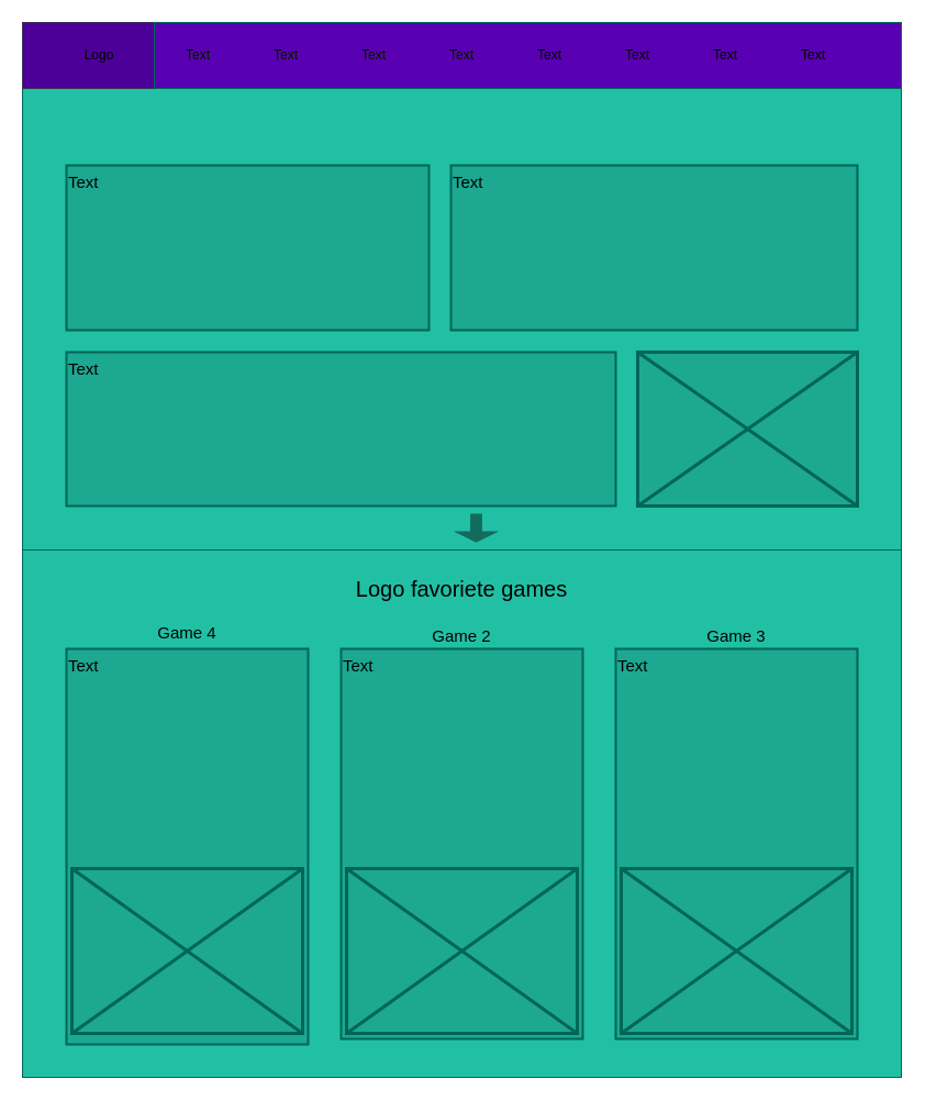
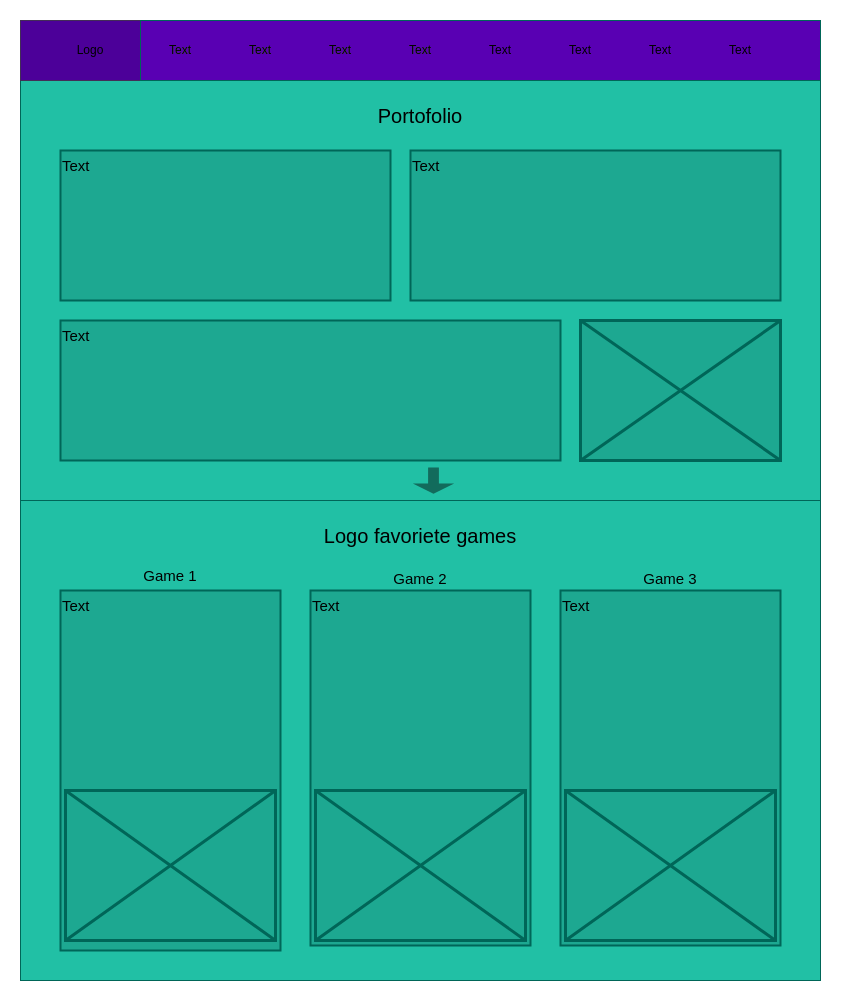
  <mxCell id="0" />
  <mxCell id="1" parent="0" />
  <mxCell id="2" value="" style="rounded=0;whiteSpace=wrap;html=1;fillColor=#21C0A5;strokeColor=#006658;fontColor=#5C5C5C;" parent="1" vertex="1"><mxGeometry y="20" width="800" height="480" as="geometry" x="20" /></mxCell>
  <mxCell id="3" value="" style="rounded=0;whiteSpace=wrap;html=1;fillColor=#4C0099;strokeColor=#432D57;fontColor=#ffffff;" parent="1" vertex="1"><mxGeometry y="20" width="120" height="60" as="geometry" x="20" /></mxCell>
  <mxCell id="4" value="" style="rounded=0;whiteSpace=wrap;html=1;fillColor=#5900B3;strokeColor=#006658;fontColor=#5C5C5C;" parent="1" vertex="1"><mxGeometry x="140" y="20" width="680" height="60" as="geometry" /></mxCell>
  <mxCell id="5" value="Text" style="text;html=1;strokeColor=none;fillColor=none;align=center;verticalAlign=middle;whiteSpace=wrap;rounded=0;fontColor=#5C5C5C;" parent="1" vertex="1"><mxGeometry x="150" y="35" width="60" height="30" as="geometry" /></mxCell>
  <mxCell id="6" value="Text" style="text;html=1;strokeColor=none;fillColor=none;align=center;verticalAlign=middle;whiteSpace=wrap;rounded=0;fontColor=#5C5C5C;" parent="1" vertex="1"><mxGeometry x="230" y="35" width="60" height="30" as="geometry" /></mxCell>
  <mxCell id="7" value="Text" style="text;html=1;strokeColor=none;fillColor=none;align=center;verticalAlign=middle;whiteSpace=wrap;rounded=0;fontColor=#5C5C5C;" parent="1" vertex="1"><mxGeometry x="310" y="35" width="60" height="30" as="geometry" /></mxCell>
  <mxCell id="8" value="Text" style="text;html=1;strokeColor=none;fillColor=none;align=center;verticalAlign=middle;whiteSpace=wrap;rounded=0;fontColor=#5C5C5C;" parent="1" vertex="1"><mxGeometry x="390" y="35" width="60" height="30" as="geometry" /></mxCell>
  <mxCell id="9" value="Text" style="text;html=1;strokeColor=none;fillColor=none;align=center;verticalAlign=middle;whiteSpace=wrap;rounded=0;fontColor=#000000;" parent="1" vertex="1"><mxGeometry x="470" y="35" width="60" height="30" as="geometry" /></mxCell>
  <mxCell id="10" value="Text" style="text;html=1;strokeColor=none;fillColor=none;align=center;verticalAlign=middle;whiteSpace=wrap;rounded=0;fontColor=#000000;" parent="1" vertex="1"><mxGeometry x="550" y="35" width="60" height="30" as="geometry" /></mxCell>
  <mxCell id="11" value="Text" style="text;html=1;strokeColor=none;fillColor=none;align=center;verticalAlign=middle;whiteSpace=wrap;rounded=0;fontColor=#000000;" parent="1" vertex="1"><mxGeometry x="630" y="35" width="60" height="30" as="geometry" /></mxCell>
  <mxCell id="12" value="Text" style="text;html=1;strokeColor=none;fillColor=none;align=center;verticalAlign=middle;whiteSpace=wrap;rounded=0;fontColor=#000000;" parent="1" vertex="1"><mxGeometry x="710" y="35" width="60" height="30" as="geometry" /></mxCell>
  <mxCell id="13" value="Logo" style="text;html=1;strokeColor=none;fillColor=none;align=center;verticalAlign=middle;whiteSpace=wrap;rounded=0;fontColor=#000000;" parent="1" vertex="1"><mxGeometry x="60" y="35" width="60" height="30" as="geometry" /></mxCell>
  <mxCell id="14" value="&lt;span style=&quot;color: rgba(0, 0, 0, 0); font-family: monospace; font-size: 0px; text-align: start;&quot;&gt;%3CmxGraphModel%3E%3Croot%3E%3CmxCell%20id%3D%220%22%2F%3E%3CmxCell%20id%3D%221%22%20parent%3D%220%22%2F%3E%3CmxCell%20id%3D%222%22%20value%3D%22%22%20style%3D%22rounded%3D0%3BwhiteSpace%3Dwrap%3Bhtml%3D1%3B%22%20vertex%3D%221%22%20parent%3D%221%22%3E%3CmxGeometry%20x%3D%2245%22%20y%3D%22810%22%20width%3D%22210%22%20height%3D%22150%22%20as%3D%22geometry%22%2F%3E%3C%2FmxCell%3E%3C%2Froot%3E%3C%2FmxGraphModel%3E&lt;/span&gt;" style="rounded=0;whiteSpace=wrap;html=1;fillColor=#1DA891;strokeColor=#006658;fontColor=#5C5C5C;strokeWidth=3;" parent="1" vertex="1"><mxGeometry x="580" y="320" width="200" height="140" as="geometry" /></mxCell>
  <mxCell id="15" value="" style="shape=umlDestroy;whiteSpace=wrap;html=1;strokeWidth=3;strokeColor=#006658;fillColor=#21C0A5;fontColor=#5C5C5C;" parent="1" vertex="1"><mxGeometry x="580" y="320" width="200" height="140" as="geometry" /></mxCell>
  <mxCell id="16" value="" style="rounded=0;whiteSpace=wrap;html=1;fillColor=#21C0A5;strokeColor=#006658;fontColor=#5C5C5C;" parent="1" vertex="1"><mxGeometry y="500" width="800" height="480" as="geometry" x="20" /></mxCell>
+ <mxCell id="17" value="Portofolio" style="text;html=1;strokeColor=none;fillColor=none;align=center;verticalAlign=middle;whiteSpace=wrap;rounded=0;fontSize=20;fontColor=#000000;" parent="1" vertex="1"><mxGeometry x="30" y="90" width="780" height="50" as="geometry" /></mxCell>
  <mxCell id="18" value="Logo favoriete games" style="text;html=1;strokeColor=none;fillColor=none;align=center;verticalAlign=middle;whiteSpace=wrap;rounded=0;fontSize=20;fontColor=#000000;" parent="1" vertex="1"><mxGeometry x="30" y="510" width="780" height="50" as="geometry" /></mxCell>
  <mxCell id="19" value="" style="verticalLabelPosition=bottom;verticalAlign=top;html=1;shape=mxgraph.basic.rect;fillColor2=none;strokeWidth=2;size=20;indent=5;fontSize=20;fillColor=#1DA891;strokeColor=#006658;fontColor=#5C5C5C;" parent="1" vertex="1"><mxGeometry x="60" y="320" width="500" height="140" as="geometry" /></mxCell>
  <mxCell id="20" value="" style="verticalLabelPosition=bottom;verticalAlign=top;html=1;shape=mxgraph.basic.rect;fillColor2=none;strokeWidth=2;size=20;indent=5;fontSize=20;fillColor=#1DA891;strokeColor=#006658;fontColor=#5C5C5C;" parent="1" vertex="1"><mxGeometry x="410" y="150" width="370" height="150" as="geometry" /></mxCell>
  <mxCell id="21" value="" style="verticalLabelPosition=bottom;verticalAlign=top;html=1;shape=mxgraph.basic.rect;fillColor2=none;strokeWidth=2;size=20;indent=5;fontSize=20;fillColor=#1DA891;strokeColor=#006658;fontColor=#5C5C5C;" parent="1" vertex="1"><mxGeometry x="60" y="150" width="330" height="150" as="geometry" /></mxCell>
  <mxCell id="22" value="" style="verticalLabelPosition=bottom;verticalAlign=top;html=1;shape=mxgraph.basic.rect;fillColor2=none;strokeWidth=2;size=20;indent=5;fontSize=20;fillColor=#1DA891;strokeColor=#006658;fontColor=#5C5C5C;" parent="1" vertex="1"><mxGeometry x="60" y="590" width="220" height="360" as="geometry" /></mxCell>
  <mxCell id="23" value="" style="verticalLabelPosition=bottom;verticalAlign=top;html=1;shape=mxgraph.basic.rect;fillColor2=none;strokeWidth=2;size=20;indent=5;fontSize=20;fillColor=#1DA891;strokeColor=#006658;fontColor=#5C5C5C;" parent="1" vertex="1"><mxGeometry x="310" y="590" width="220" height="355" as="geometry" /></mxCell>
  <mxCell id="24" value="" style="verticalLabelPosition=bottom;verticalAlign=top;html=1;shape=mxgraph.basic.rect;fillColor2=none;strokeWidth=2;size=20;indent=5;fontSize=20;fillColor=#1DA891;strokeColor=#006658;fontColor=#5C5C5C;" parent="1" vertex="1"><mxGeometry x="560" y="590" width="220" height="355" as="geometry" /></mxCell>
- <mxCell id="25" value="Game 4" style="text;html=1;strokeColor=none;fillColor=none;align=center;verticalAlign=top;whiteSpace=wrap;rounded=0;fontSize=15;fontColor=#000000;" parent="1" vertex="1"><mxGeometry x="60" y="560" width="220" height="30" as="geometry" /></mxCell>
+ <mxCell id="25" value="Game 1" style="text;html=1;strokeColor=none;fillColor=none;align=center;verticalAlign=top;whiteSpace=wrap;rounded=0;fontSize=15;fontColor=#000000;" parent="1" vertex="1"><mxGeometry x="60" y="560" width="220" height="30" as="geometry" /></mxCell>
  <mxCell id="26" value="Game 2" style="text;html=1;strokeColor=none;fillColor=none;align=center;verticalAlign=middle;whiteSpace=wrap;rounded=0;fontSize=15;fontColor=#000000;" parent="1" vertex="1"><mxGeometry x="310" y="565" width="220" height="25" as="geometry" /></mxCell>
  <mxCell id="27" value="Game 3" style="text;html=1;strokeColor=none;fillColor=none;align=center;verticalAlign=middle;whiteSpace=wrap;rounded=0;fontSize=15;fontColor=#000000;" parent="1" vertex="1"><mxGeometry x="560" y="565" width="220" height="25" as="geometry" /></mxCell>
  <mxCell id="28" value="" style="rounded=0;whiteSpace=wrap;html=1;fillColor=#1DA891;strokeColor=#006658;fontColor=#5C5C5C;strokeWidth=3;" parent="1" vertex="1"><mxGeometry x="315" y="790" width="210" height="150" as="geometry" /></mxCell>
  <mxCell id="29" value="" style="rounded=0;whiteSpace=wrap;html=1;fillColor=#1DA891;strokeColor=#006658;fontColor=#5C5C5C;strokeWidth=3;" parent="1" vertex="1"><mxGeometry x="65" y="790" width="210" height="150" as="geometry" /></mxCell>
  <mxCell id="30" value="" style="rounded=0;whiteSpace=wrap;html=1;fillColor=#1DA891;strokeColor=#006658;fontColor=#5C5C5C;strokeWidth=3;" parent="1" vertex="1"><mxGeometry x="565" y="790" width="210" height="150" as="geometry" /></mxCell>
  <mxCell id="31" value="" style="shape=umlDestroy;whiteSpace=wrap;html=1;strokeWidth=3;strokeColor=#006658;fillColor=#21C0A5;fontColor=#5C5C5C;" parent="1" vertex="1"><mxGeometry x="565" y="790" width="210" height="150" as="geometry" /></mxCell>
  <mxCell id="32" value="" style="shape=umlDestroy;whiteSpace=wrap;html=1;strokeWidth=3;strokeColor=#006658;fillColor=#21C0A5;fontColor=#5C5C5C;" parent="1" vertex="1"><mxGeometry x="315" y="790" width="210" height="150" as="geometry" /></mxCell>
  <mxCell id="33" value="" style="shape=umlDestroy;whiteSpace=wrap;html=1;strokeWidth=3;strokeColor=#006658;fillColor=#21C0A5;fontColor=#5C5C5C;" parent="1" vertex="1"><mxGeometry x="65" y="790" width="210" height="150" as="geometry" /></mxCell>
  <mxCell id="34" value="Text" style="text;html=1;strokeColor=none;fillColor=none;align=center;verticalAlign=middle;whiteSpace=wrap;rounded=0;fontColor=#000000;" parent="1" vertex="1"><mxGeometry x="150" y="35" width="60" height="30" as="geometry" /></mxCell>
  <mxCell id="35" value="Text" style="text;html=1;strokeColor=none;fillColor=none;align=center;verticalAlign=middle;whiteSpace=wrap;rounded=0;fontColor=#000000;" parent="1" vertex="1"><mxGeometry x="230" y="35" width="60" height="30" as="geometry" /></mxCell>
  <mxCell id="36" value="Text" style="text;html=1;strokeColor=none;fillColor=none;align=center;verticalAlign=middle;whiteSpace=wrap;rounded=0;fontColor=#000000;" parent="1" vertex="1"><mxGeometry x="310" y="35" width="60" height="30" as="geometry" /></mxCell>
  <mxCell id="37" value="Text" style="text;html=1;strokeColor=none;fillColor=none;align=center;verticalAlign=middle;whiteSpace=wrap;rounded=0;fontColor=#000000;" parent="1" vertex="1"><mxGeometry x="390" y="35" width="60" height="30" as="geometry" /></mxCell>
  <mxCell id="38" value="" style="shape=singleArrow;direction=south;whiteSpace=wrap;html=1;strokeColor=#126B5C;strokeWidth=6;fontColor=#000000;fillColor=#126B5C;" parent="1" vertex="1"><mxGeometry x="425" y="470" width="16" height="20" as="geometry" /></mxCell>
  <mxCell id="39" value="Text" style="text;html=1;strokeColor=none;fillColor=none;align=left;verticalAlign=middle;whiteSpace=wrap;rounded=0;fontColor=#000000;fontSize=15;" parent="1" vertex="1"><mxGeometry x="60" y="150" width="330" height="30" as="geometry" /></mxCell>
  <mxCell id="40" value="Text" style="text;html=1;strokeColor=none;fillColor=none;align=left;verticalAlign=middle;whiteSpace=wrap;rounded=0;fontColor=#000000;fontSize=15;" parent="1" vertex="1"><mxGeometry x="410" y="150" width="370" height="30" as="geometry" /></mxCell>
  <mxCell id="41" value="Text" style="text;html=1;strokeColor=none;fillColor=none;align=left;verticalAlign=middle;whiteSpace=wrap;rounded=0;fontColor=#000000;fontSize=15;" parent="1" vertex="1"><mxGeometry x="60" y="320" width="500" height="30" as="geometry" /></mxCell>
  <mxCell id="42" value="Text" style="text;html=1;strokeColor=none;fillColor=none;align=left;verticalAlign=middle;whiteSpace=wrap;rounded=0;fontColor=#000000;fontSize=15;" parent="1" vertex="1"><mxGeometry x="60" y="590" width="220" height="30" as="geometry" /></mxCell>
  <mxCell id="43" value="Text" style="text;html=1;strokeColor=none;fillColor=none;align=left;verticalAlign=middle;whiteSpace=wrap;rounded=0;fontColor=#000000;fontSize=15;" parent="1" vertex="1"><mxGeometry x="310" y="590" width="220" height="30" as="geometry" /></mxCell>
  <mxCell id="44" value="Text" style="text;html=1;strokeColor=none;fillColor=none;align=left;verticalAlign=middle;whiteSpace=wrap;rounded=0;fontColor=#000000;fontSize=15;" parent="1" vertex="1"><mxGeometry x="560" y="590" width="220" height="30" as="geometry" /></mxCell>
